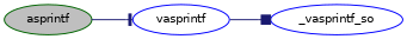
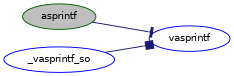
  digraph {
    rankdir=LR
    node [color=blue fillcolor=white fontname=Helvetica fontsize=10 shape=ellipse style=filled]
    edge [color=midnightblue fontname=Helvetica fontsize=10 labelfontname=Helvetica labelfontsize=10 style=solid]
    n1 [color=darkgreen fillcolor=grey75 fontcolor=black height=0.2 label=asprintf width=0.4]
    n2 [height=0.2 label=vasprintf width=0.4]
    n3 [height=0.2 label=_vasprintf_so width=0.4]
    n1 -> n2 [arrowhead=tee]
-   n2 -> n3 [arrowhead=box]
+   n3 -> n2 [arrowhead=box]
  }
